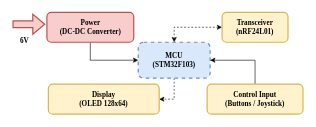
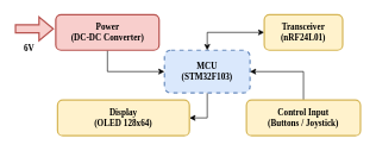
  <mxCell id="0" />
  <mxCell id="1" parent="0" />
- <mxCell id="2" style="edgeStyle=orthogonalEdgeStyle;rounded=0;orthogonalLoop=1;jettySize=auto;html=1;exitX=0.5;exitY=1;exitDx=0;exitDy=0;entryX=1;entryY=0.5;entryDx=0;entryDy=0;dashed=1;" edge="1" parent="1" source="3" target="10"><mxGeometry relative="1" as="geometry" /></mxCell>
+ <mxCell id="2" style="edgeStyle=orthogonalEdgeStyle;rounded=0;orthogonalLoop=1;jettySize=auto;html=1;exitX=0.5;exitY=1;exitDx=0;exitDy=0;entryX=1;entryY=0.5;entryDx=0;entryDy=0;" edge="1" parent="1" source="3" target="10"><mxGeometry relative="1" as="geometry" /></mxCell>
  <mxCell id="3" value="MCU&lt;br&gt;(STM32F103)" style="rounded=1;whiteSpace=wrap;html=1;fontFamily=Verdana;fontStyle=1;fillColor=#dae8fc;strokeColor=#6c8ebf;strokeWidth=2;dashed=1;" parent="1" vertex="1"><mxGeometry x="230" y="70" width="120" height="60" as="geometry" /></mxCell>
  <mxCell id="4" style="edgeStyle=orthogonalEdgeStyle;rounded=0;orthogonalLoop=1;jettySize=auto;html=1;exitX=0.5;exitY=0;exitDx=0;exitDy=0;entryX=1;entryY=0.5;entryDx=0;entryDy=0;" edge="1" parent="1" source="5" target="3"><mxGeometry relative="1" as="geometry" /></mxCell>
  <mxCell id="5" value="Control Input&lt;br&gt;(Buttons / Joystick)" style="rounded=1;whiteSpace=wrap;html=1;fillColor=#fff2cc;strokeColor=#d6b656;strokeWidth=2;fontFamily=Verdana;fontStyle=1" parent="1" vertex="1"><mxGeometry x="345" y="140" width="160" height="50" as="geometry" /></mxCell>
- <mxCell id="6" style="edgeStyle=orthogonalEdgeStyle;rounded=0;orthogonalLoop=1;jettySize=auto;html=1;exitX=0;exitY=0.5;exitDx=0;exitDy=0;entryX=0.5;entryY=0;entryDx=0;entryDy=0;startArrow=classic;startFill=1;dashed=1;" edge="1" parent="1" source="7" target="3"><mxGeometry relative="1" as="geometry" /></mxCell>
+ <mxCell id="6" style="edgeStyle=orthogonalEdgeStyle;rounded=0;orthogonalLoop=1;jettySize=auto;html=1;exitX=0;exitY=0.5;exitDx=0;exitDy=0;entryX=0.5;entryY=0;entryDx=0;entryDy=0;startArrow=classic;startFill=1;" edge="1" parent="1" source="7" target="3"><mxGeometry relative="1" as="geometry" /></mxCell>
  <mxCell id="7" value="Transceiver&lt;br&gt;(nRF24L01)" style="rounded=1;whiteSpace=wrap;html=1;fillColor=#fff2cc;strokeColor=#d6b656;strokeWidth=2;fontFamily=Verdana;fontStyle=1" parent="1" vertex="1"><mxGeometry x="370" y="20" width="110" height="50" as="geometry" /></mxCell>
  <mxCell id="8" style="edgeStyle=orthogonalEdgeStyle;rounded=0;orthogonalLoop=1;jettySize=auto;html=1;entryX=0;entryY=0.5;entryDx=0;entryDy=0;exitX=0.5;exitY=1;exitDx=0;exitDy=0;" edge="1" parent="1" source="9" target="3"><mxGeometry relative="1" as="geometry" /></mxCell>
  <mxCell id="9" value="Power &lt;br&gt;(DC-DC Converter)" style="rounded=1;whiteSpace=wrap;html=1;fillColor=#f8cecc;strokeColor=#b85450;strokeWidth=2;fontFamily=Verdana;fontStyle=1" parent="1" vertex="1"><mxGeometry x="77.5" y="20" width="145" height="50" as="geometry" /></mxCell>
  <mxCell id="10" value="Display&lt;br&gt;(OLED 128x64)" style="rounded=1;whiteSpace=wrap;html=1;fillColor=#fff2cc;strokeColor=#d6b656;strokeWidth=2;fontFamily=Verdana;fontStyle=1" vertex="1" parent="1"><mxGeometry x="80" y="140" width="185" height="50" as="geometry" /></mxCell>
  <mxCell id="11" value="" style="shape=flexArrow;endArrow=classic;html=1;rounded=0;fillColor=#f8cecc;strokeColor=#b85450;strokeWidth=2;" edge="1" parent="1"><mxGeometry width="50" height="50" relative="1" as="geometry"><mxPoint x="20" y="40" as="sourcePoint" /><mxPoint x="75" y="40" as="targetPoint" /></mxGeometry></mxCell>
  <mxCell id="12" value="&lt;b&gt;&lt;font face=&quot;Verdana&quot;&gt;6V&lt;/font&gt;&lt;/b&gt;" style="text;html=1;align=center;verticalAlign=middle;resizable=0;points=[];autosize=1;strokeColor=none;fillColor=none;" vertex="1" parent="1"><mxGeometry x="20" y="53" width="40" height="30" as="geometry" /></mxCell>
